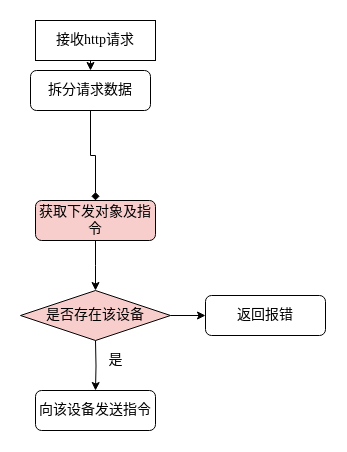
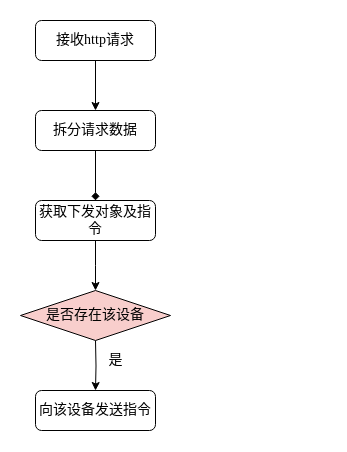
  <mxCell id="0" />
  <mxCell id="1" parent="0" />
  <mxCell id="2" style="edgeStyle=orthogonalEdgeStyle;rounded=0;orthogonalLoop=1;jettySize=auto;html=1;exitX=0.5;exitY=1;exitDx=0;exitDy=0;entryX=0.5;entryY=0;entryDx=0;entryDy=0;fontFamily=宋体;fontSize=14;" edge="1" parent="1" source="3" target="5"><mxGeometry relative="1" as="geometry" /></mxCell>
- <mxCell id="3" value="接收http请求" style="whiteSpace=wrap;html=1;fontSize=14;glass=0;strokeWidth=1;shadow=0;fontFamily=宋体;rounded=0;" parent="1" vertex="1"><mxGeometry x="35" y="20" width="120" height="40" as="geometry" /></mxCell>
+ <mxCell id="3" value="接收http请求" style="rounded=1;whiteSpace=wrap;html=1;fontSize=14;glass=0;strokeWidth=1;shadow=0;fontFamily=宋体;" parent="1" vertex="1"><mxGeometry x="35" y="20" width="120" height="40" as="geometry" /></mxCell>
  <mxCell id="4" value="" style="edgeStyle=orthogonalEdgeStyle;rounded=0;orthogonalLoop=1;jettySize=auto;html=1;fontFamily=宋体;fontSize=14;endArrow=diamond;" edge="1" parent="1" source="5" target="7"><mxGeometry relative="1" as="geometry" /></mxCell>
- <mxCell id="5" value="拆分请求数据" style="rounded=1;whiteSpace=wrap;html=1;fontSize=14;glass=0;strokeWidth=1;shadow=0;fontFamily=宋体;" vertex="1" parent="1"><mxGeometry x="30" y="70" width="120" height="40" as="geometry" /></mxCell>
+ <mxCell id="5" value="拆分请求数据" style="rounded=1;whiteSpace=wrap;html=1;fontSize=14;glass=0;strokeWidth=1;shadow=0;fontFamily=宋体;" vertex="1" parent="1"><mxGeometry x="35" y="110" width="120" height="40" as="geometry" /></mxCell>
  <mxCell id="6" value="" style="edgeStyle=orthogonalEdgeStyle;rounded=0;orthogonalLoop=1;jettySize=auto;html=1;fontFamily=宋体;fontSize=14;" edge="1" parent="1" source="7"><mxGeometry relative="1" as="geometry"><mxPoint x="95" y="290" as="targetPoint" /></mxGeometry></mxCell>
- <mxCell id="7" value="获取下发对象及指令" style="rounded=1;whiteSpace=wrap;html=1;fontSize=14;glass=0;strokeWidth=1;shadow=0;fontFamily=宋体;fillColor=#f8cecc;" vertex="1" parent="1"><mxGeometry x="35" y="200" width="120" height="40" as="geometry" /></mxCell>
+ <mxCell id="7" value="获取下发对象及指令" style="rounded=1;whiteSpace=wrap;html=1;fontSize=14;glass=0;strokeWidth=1;shadow=0;fontFamily=宋体;" vertex="1" parent="1"><mxGeometry x="35" y="200" width="120" height="40" as="geometry" /></mxCell>
  <mxCell id="8" value="" style="edgeStyle=orthogonalEdgeStyle;rounded=0;orthogonalLoop=1;jettySize=auto;html=1;fontFamily=宋体;fontSize=14;" edge="1" parent="1" target="9"><mxGeometry relative="1" as="geometry"><mxPoint x="95" y="340" as="sourcePoint" /></mxGeometry></mxCell>
  <mxCell id="9" value="向该设备发送指令" style="rounded=1;whiteSpace=wrap;html=1;fontSize=14;glass=0;strokeWidth=1;shadow=0;fontFamily=宋体;" vertex="1" parent="1"><mxGeometry x="35" y="390" width="120" height="40" as="geometry" /></mxCell>
- <mxCell id="10" style="edgeStyle=orthogonalEdgeStyle;rounded=0;orthogonalLoop=1;jettySize=auto;html=1;exitX=1;exitY=0.5;exitDx=0;exitDy=0;entryX=0;entryY=0.5;entryDx=0;entryDy=0;fontFamily=宋体;fontSize=14;" edge="1" parent="1" source="11" target="13"><mxGeometry relative="1" as="geometry" /></mxCell>
  <mxCell id="11" value="是否存在该设备" style="rhombus;whiteSpace=wrap;html=1;fontFamily=宋体;fontSize=14;fillColor=#f8cecc;" vertex="1" parent="1"><mxGeometry x="20" y="290" width="150" height="50" as="geometry" /></mxCell>
  <mxCell id="12" value="是" style="text;html=1;align=center;verticalAlign=middle;resizable=0;points=[];autosize=1;strokeColor=none;fillColor=none;fontFamily=宋体;fontSize=14;" vertex="1" parent="1"><mxGeometry x="100" y="350" width="30" height="20" as="geometry" /></mxCell>
- <mxCell id="13" value="返回报错" style="rounded=1;whiteSpace=wrap;html=1;fontSize=14;glass=0;strokeWidth=1;shadow=0;fontFamily=宋体;" vertex="1" parent="1"><mxGeometry x="205" y="295" width="120" height="40" as="geometry" /></mxCell>
